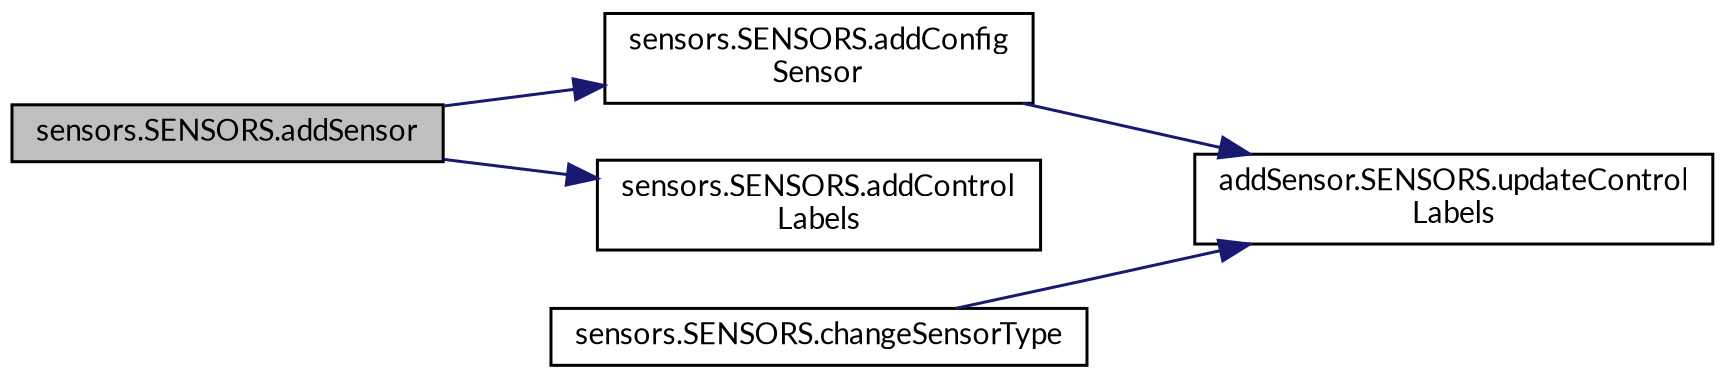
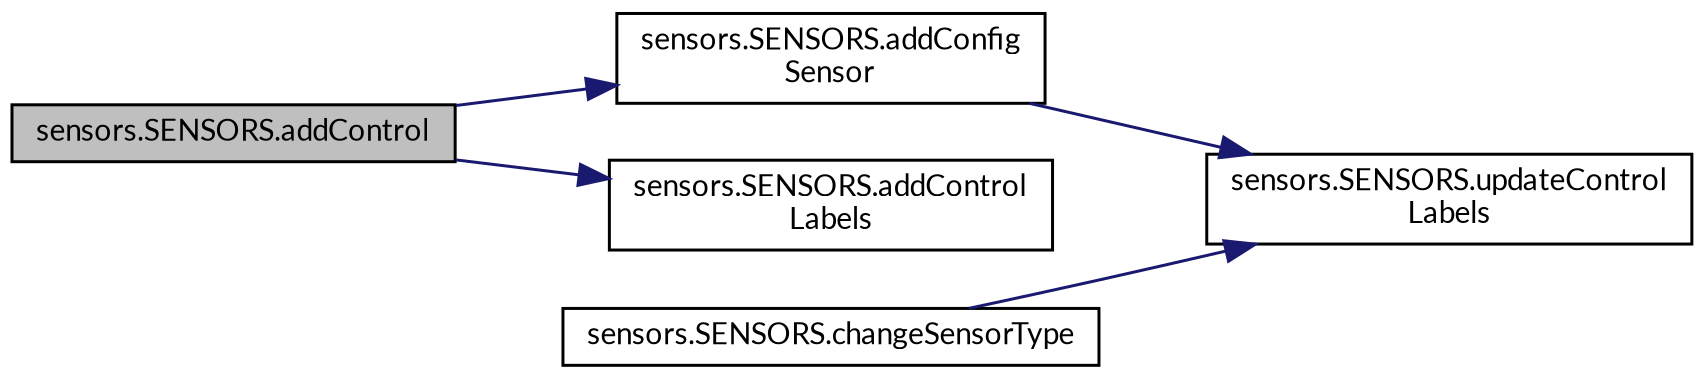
  digraph {
    fontname=Lato
    rankdir=LR
    node [color=black fillcolor=white fontname=Lato fontsize=10 shape=record style=filled]
    edge [color=midnightblue fontname=Lato fontsize=10 labelfontname=Helvetica labelfontsize=10 style=solid]
-   n1 [fillcolor=grey75 fontcolor=black height=0.2 label="sensors.SENSORS.addSensor" width=0.4]
+   n1 [fillcolor=grey75 fontcolor=black height=0.2 label="sensors.SENSORS.addControl" width=0.4]
    n2 [height=0.2 label="sensors.SENSORS.addConfig\lSensor" width=0.4]
    n3 [height=0.2 label="sensors.SENSORS.addControl\lLabels" width=0.4]
-   n4 [height=0.2 label="addSensor.SENSORS.updateControl\lLabels" width=0.4]
+   n4 [height=0.2 label="sensors.SENSORS.updateControl\lLabels" width=0.4]
    n5 [height=0.2 label="sensors.SENSORS.changeSensorType" width=0.4]
    n1 -> n2
    n1 -> n3
    n2 -> n4
    n5 -> n4
  }
